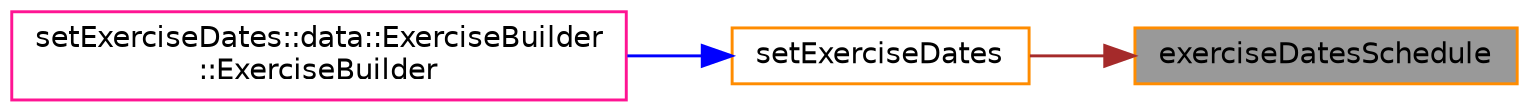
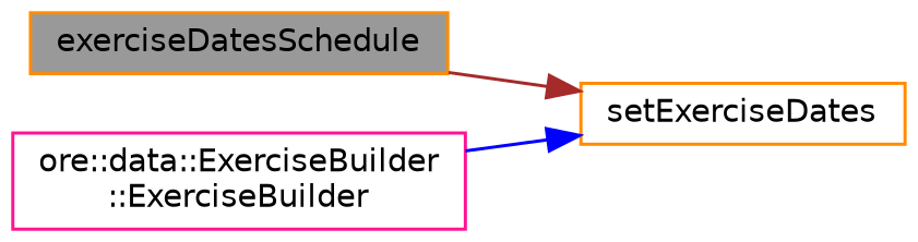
  digraph {
    rankdir=RL
    node [color=darkorange fillcolor=white fontname=Helvetica fontsize=10 shape=box style=filled]
    edge [dir=back fontname=Helvetica fontsize=10 labelfontname=Helvetica labelfontsize=10 style=solid]
    n1 [fillcolor=grey60 fontcolor=black height=0.2 label=exerciseDatesSchedule width=0.4]
    n2 [height=0.2 label=setExerciseDates width=0.4]
-   n3 [color=deeppink height=0.2 label="setExerciseDates::data::ExerciseBuilder\l::ExerciseBuilder" width=0.4]
-   n1 -> n2 [color=brown]
+   n3 [color=deeppink height=0.2 label="ore::data::ExerciseBuilder\l::ExerciseBuilder" width=0.4]
+   n2 -> n1 [color=brown]
    n2 -> n3 [color=blue]
  }
